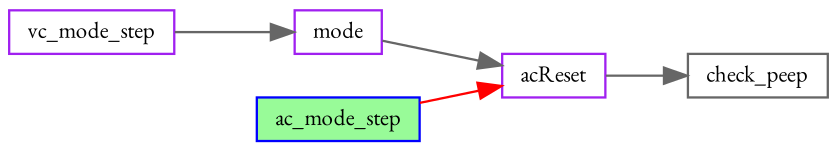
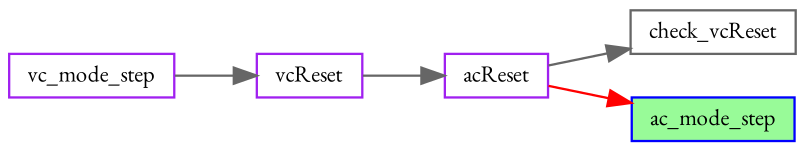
  digraph {
    fontname="EB Garamond"
    rankdir=RL
    node [color=purple fillcolor=white fontname="EB Garamond" fontsize=10 shape=record style=filled]
    edge [color=gray40 dir=back fontname="EB Garamond" fontsize=10 labelfontname=Helvetica labelfontsize=10 style=solid]
-   n1 [color=gray40 fontcolor=black height=0.2 label=check_peep width=0.4]
+   n1 [color=gray40 fontcolor=black height=0.2 label=check_vcReset width=0.4]
    n2 [height=0.2 label=acReset width=0.4]
-   n3 [height=0.2 label=mode width=0.4]
+   n3 [height=0.2 label=vcReset width=0.4]
    n4 [color=blue fillcolor=palegreen height=0.2 label=ac_mode_step width=0.4]
    n5 [height=0.2 label=vc_mode_step width=0.4]
    n1 -> n2
    n2 -> n3
-   n2 -> n4 [color=red]
+   n4 -> n2 [color=red]
    n3 -> n5
  }
